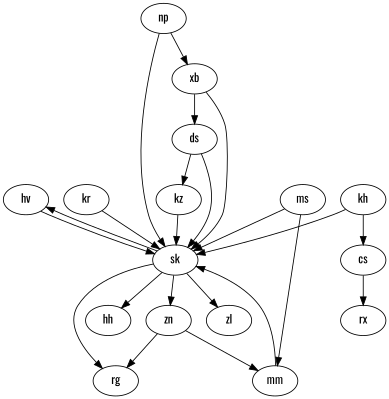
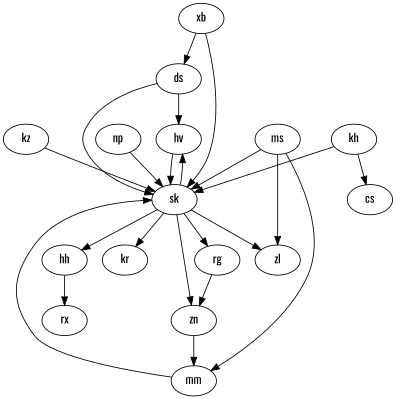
  digraph {
    fontname=Oswald
    node [fontname=Oswald]
    edge [fontname=Oswald]
    hv
    sk
    kr
    rg
    hh
    zl
    zn
    kh
    cs
    mm
    np
    xb
    rx
    ds
    ms
    kz
    hv -> sk
    sk -> hv
-   kr -> sk
+   sk -> kr
    sk -> rg
    sk -> hh
    sk -> zl
    sk -> zn
-   zn -> rg
+   rg -> zn
    zn -> mm
    kh -> sk
    kh -> cs
-   cs -> rx
+   hh -> rx
    mm -> sk
    np -> sk
-   np -> xb
    xb -> sk
    xb -> ds
    ds -> sk
-   ds -> kz
+   ds -> hv
    ms -> sk
+   ms -> zl
    ms -> mm
    kz -> sk
  }
